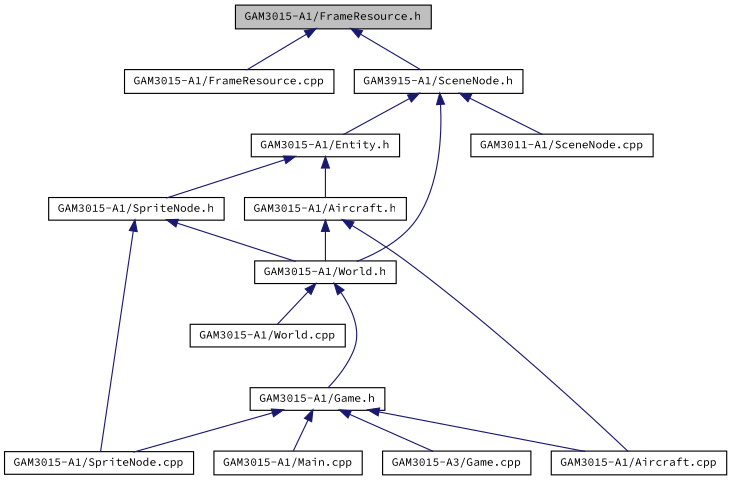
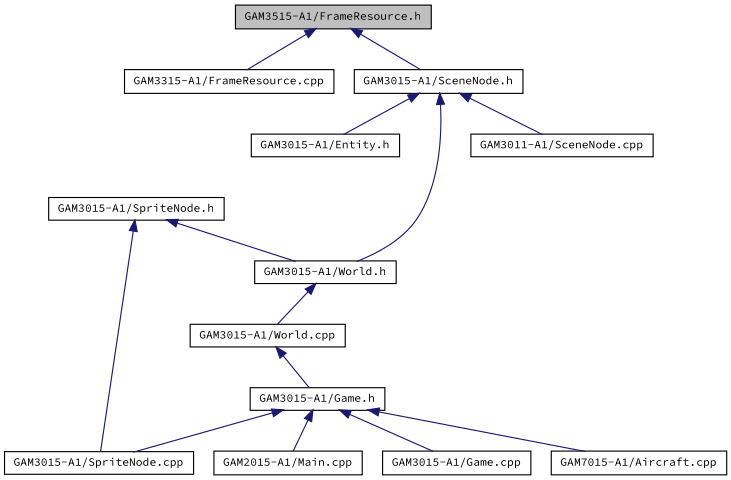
  digraph {
    fontname="Source Code Pro"
    node [color=black fillcolor=white fontname="Source Code Pro" fontsize=10 shape=record style=filled]
    edge [color=midnightblue dir=back fontname="Source Code Pro" fontsize=10 labelfontname=Helvetica labelfontsize=10 style=solid]
-   n1 [fillcolor=grey75 fontcolor=black height=0.2 label="GAM3015-A1/FrameResource.h" width=0.4]
-   n2 [height=0.2 label="GAM3015-A1/FrameResource.cpp" width=0.4]
-   n3 [height=0.2 label="GAM3915-A1/SceneNode.h" width=0.4]
+   n1 [fillcolor=grey75 fontcolor=black height=0.2 label="GAM3515-A1/FrameResource.h" width=0.4]
+   n2 [height=0.2 label="GAM3315-A1/FrameResource.cpp" width=0.4]
+   n3 [height=0.2 label="GAM3015-A1/SceneNode.h" width=0.4]
    n4 [height=0.2 label="GAM3015-A1/Entity.h" width=0.4]
    n5 [height=0.2 label="GAM3015-A1/World.h" width=0.4]
    n6 [height=0.2 label="GAM3011-A1/SceneNode.cpp" width=0.4]
-   n7 [height=0.2 label="GAM3015-A1/Aircraft.h" width=0.4]
    n8 [height=0.2 label="GAM3015-A1/SpriteNode.h" width=0.4]
    n9 [height=0.2 label="GAM3015-A1/Game.h" width=0.4]
    n10 [height=0.2 label="GAM3015-A1/World.cpp" width=0.4]
-   n11 [height=0.2 label="GAM3015-A1/Aircraft.cpp" width=0.4]
+   n11 [height=0.2 label="GAM7015-A1/Aircraft.cpp" width=0.4]
    n12 [height=0.2 label="GAM3015-A1/SpriteNode.cpp" width=0.4]
-   n13 [height=0.2 label="GAM3015-A3/Game.cpp" width=0.4]
-   n14 [height=0.2 label="GAM3015-A1/Main.cpp" width=0.4]
+   n13 [height=0.2 label="GAM3015-A1/Game.cpp" width=0.4]
+   n14 [height=0.2 label="GAM2015-A1/Main.cpp" width=0.4]
    n1 -> n2
    n1 -> n3
    n3 -> n4
    n3 -> n5
    n3 -> n6
-   n4 -> n7
-   n4 -> n8
-   n5 -> n9
+   n10 -> n9
    n5 -> n10
-   n7 -> n5
-   n7 -> n11
    n8 -> n5
    n8 -> n12
    n9 -> n11
    n9 -> n12
    n9 -> n13
    n9 -> n14
  }
